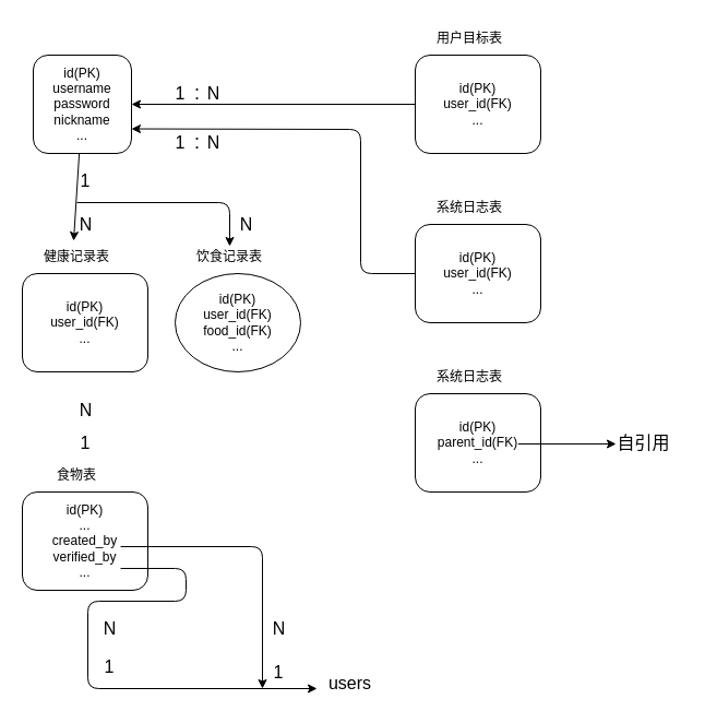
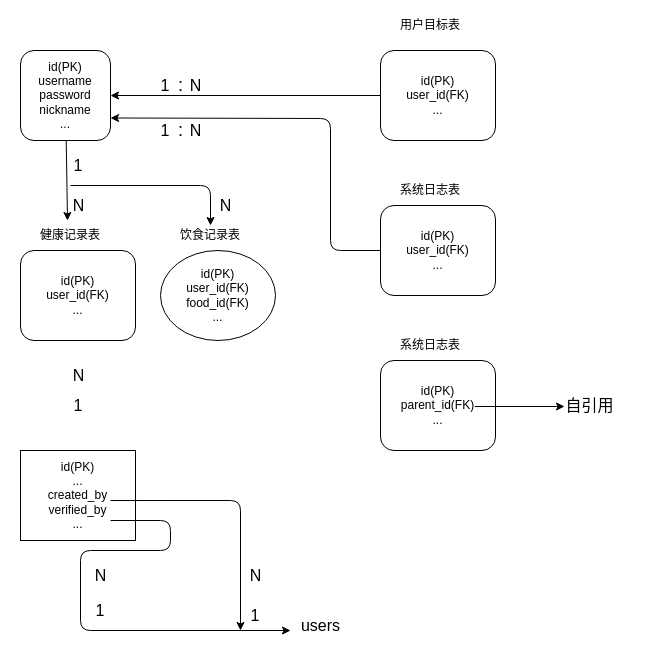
  <mxCell id="0" />
  <mxCell id="1" parent="0" />
- <mxCell id="2" value="id(PK)&lt;br&gt;username&lt;br&gt;password&lt;br&gt;nickname&lt;br&gt;..." style="rounded=1;whiteSpace=wrap;html=1;" vertex="1" parent="1"><mxGeometry x="30" y="50" width="90" height="90" as="geometry" /></mxCell>
+ <mxCell id="2" value="id(PK)&lt;br&gt;username&lt;br&gt;password&lt;br&gt;nickname&lt;br&gt;..." style="rounded=1;whiteSpace=wrap;html=1;" vertex="1" parent="1"><mxGeometry x="20" y="50" width="90" height="90" as="geometry" /></mxCell>
  <mxCell id="3" value="&lt;span style=&quot;color: rgb(0, 0, 0);&quot;&gt;id(PK)&lt;/span&gt;&lt;br style=&quot;color: rgb(63, 63, 63); scrollbar-color: rgb(226, 226, 226) rgb(251, 251, 251);&quot;&gt;&lt;span style=&quot;color: rgb(0, 0, 0);&quot;&gt;user_id(FK)&lt;br&gt;...&lt;/span&gt;" style="rounded=1;whiteSpace=wrap;html=1;" vertex="1" parent="1"><mxGeometry x="20" y="250" width="115" height="90" as="geometry" /></mxCell>
  <mxCell id="4" value="健康记录表" style="text;html=1;align=center;verticalAlign=middle;whiteSpace=wrap;rounded=0;" vertex="1" parent="1"><mxGeometry x="35" y="220" width="70" height="30" as="geometry" /></mxCell>
  <mxCell id="5" style="edgeStyle=none;html=1;" edge="1" parent="1" source="2"><mxGeometry relative="1" as="geometry"><mxPoint x="67" y="220" as="targetPoint" /></mxGeometry></mxCell>
  <mxCell id="6" value="&lt;font style=&quot;font-size: 16px;&quot;&gt;1&lt;/font&gt;" style="text;html=1;align=center;verticalAlign=middle;whiteSpace=wrap;rounded=0;" vertex="1" parent="1"><mxGeometry x="47.5" y="150" width="60" height="30" as="geometry" /></mxCell>
  <mxCell id="7" value="" style="endArrow=classic;html=1;" edge="1" parent="1"><mxGeometry width="50" height="50" relative="1" as="geometry"><mxPoint x="70" y="185" as="sourcePoint" /><mxPoint x="210" y="225" as="targetPoint" /><Array as="points"><mxPoint x="210" y="185" /></Array></mxGeometry></mxCell>
  <mxCell id="8" value="&lt;font style=&quot;font-size: 16px;&quot;&gt;N&lt;/font&gt;" style="text;html=1;align=center;verticalAlign=middle;resizable=0;points=[];autosize=1;strokeColor=none;fillColor=none;" vertex="1" parent="1"><mxGeometry x="57.5" y="190" width="40" height="30" as="geometry" /></mxCell>
  <mxCell id="9" value="&lt;span style=&quot;color: rgb(0, 0, 0);&quot;&gt;id(PK)&lt;/span&gt;&lt;br style=&quot;color: rgb(63, 63, 63); scrollbar-color: rgb(226, 226, 226) rgb(251, 251, 251);&quot;&gt;&lt;span style=&quot;color: rgb(0, 0, 0);&quot;&gt;user_id(FK)&lt;/span&gt;&lt;br style=&quot;color: rgb(63, 63, 63); scrollbar-color: rgb(226, 226, 226) rgb(251, 251, 251);&quot;&gt;&lt;span style=&quot;color: rgb(0, 0, 0);&quot;&gt;food_id(FK)&lt;br&gt;...&lt;/span&gt;" style="ellipse;whiteSpace=wrap;html=1;" vertex="1" parent="1"><mxGeometry x="160" y="250" width="115" height="90" as="geometry" /></mxCell>
  <mxCell id="10" value="饮食记录表" style="text;html=1;align=center;verticalAlign=middle;whiteSpace=wrap;rounded=0;" vertex="1" parent="1"><mxGeometry x="175" y="220" width="70" height="30" as="geometry" /></mxCell>
  <mxCell id="11" value="&lt;font style=&quot;font-size: 16px;&quot;&gt;N&lt;/font&gt;" style="text;html=1;align=center;verticalAlign=middle;resizable=0;points=[];autosize=1;strokeColor=none;fillColor=none;" vertex="1" parent="1"><mxGeometry x="205" y="190" width="40" height="30" as="geometry" /></mxCell>
- <mxCell id="12" value="&lt;span style=&quot;color: rgb(0, 0, 0);&quot;&gt;id(PK)&lt;/span&gt;&lt;br style=&quot;color: rgb(63, 63, 63); scrollbar-color: rgb(226, 226, 226) rgb(251, 251, 251);&quot;&gt;...&lt;br&gt;created_by&lt;br&gt;verified_by&lt;br&gt;..." style="rounded=1;whiteSpace=wrap;html=1;" vertex="1" parent="1"><mxGeometry x="20" y="450" width="115" height="90" as="geometry" /></mxCell>
- <mxCell id="13" value="食物表" style="text;html=1;align=center;verticalAlign=middle;whiteSpace=wrap;rounded=0;" vertex="1" parent="1"><mxGeometry x="35" y="420" width="70" height="30" as="geometry" /></mxCell>
+ <mxCell id="12" value="&lt;span style=&quot;color: rgb(0, 0, 0);&quot;&gt;id(PK)&lt;/span&gt;&lt;br style=&quot;color: rgb(63, 63, 63); scrollbar-color: rgb(226, 226, 226) rgb(251, 251, 251);&quot;&gt;...&lt;br&gt;created_by&lt;br&gt;verified_by&lt;br&gt;..." style="whiteSpace=wrap;html=1;rounded=0;" vertex="1" parent="1"><mxGeometry x="20" y="450" width="115" height="90" as="geometry" /></mxCell>
  <mxCell id="14" value="&lt;font style=&quot;font-size: 16px;&quot;&gt;N&lt;/font&gt;" style="text;html=1;align=center;verticalAlign=middle;resizable=0;points=[];autosize=1;strokeColor=none;fillColor=none;" vertex="1" parent="1"><mxGeometry x="57.5" y="360" width="40" height="30" as="geometry" /></mxCell>
  <mxCell id="15" value="&lt;font style=&quot;font-size: 16px;&quot;&gt;1&lt;/font&gt;" style="text;html=1;align=center;verticalAlign=middle;whiteSpace=wrap;rounded=0;" vertex="1" parent="1"><mxGeometry x="47.5" y="390" width="60" height="30" as="geometry" /></mxCell>
  <mxCell id="16" value="" style="endArrow=classic;html=1;exitX=0.783;exitY=0.556;exitDx=0;exitDy=0;exitPerimeter=0;" edge="1" parent="1" source="12"><mxGeometry width="50" height="50" relative="1" as="geometry"><mxPoint x="370" y="370" as="sourcePoint" /><mxPoint x="240" y="630" as="targetPoint" /><Array as="points"><mxPoint x="240" y="500" /></Array></mxGeometry></mxCell>
  <mxCell id="17" value="" style="endArrow=classic;html=1;exitX=0.783;exitY=0.778;exitDx=0;exitDy=0;exitPerimeter=0;" edge="1" parent="1" source="12"><mxGeometry width="50" height="50" relative="1" as="geometry"><mxPoint x="120" y="510" as="sourcePoint" /><mxPoint x="290" y="630" as="targetPoint" /><Array as="points"><mxPoint x="170" y="520" /><mxPoint x="170" y="550" /><mxPoint x="80" y="550" /><mxPoint x="80" y="630" /></Array></mxGeometry></mxCell>
  <mxCell id="18" value="users" style="text;html=1;align=center;verticalAlign=middle;resizable=0;points=[];autosize=1;strokeColor=none;fillColor=none;fontSize=16;" vertex="1" parent="1"><mxGeometry x="290" y="610" width="60" height="30" as="geometry" /></mxCell>
  <mxCell id="19" value="&lt;font style=&quot;font-size: 16px;&quot;&gt;1&lt;/font&gt;" style="text;html=1;align=center;verticalAlign=middle;whiteSpace=wrap;rounded=0;" vertex="1" parent="1"><mxGeometry x="225" y="605" width="60" height="20" as="geometry" /></mxCell>
  <mxCell id="20" value="&lt;font style=&quot;font-size: 16px;&quot;&gt;N&lt;/font&gt;" style="text;html=1;align=center;verticalAlign=middle;resizable=0;points=[];autosize=1;strokeColor=none;fillColor=none;" vertex="1" parent="1"><mxGeometry x="235" y="560" width="40" height="30" as="geometry" /></mxCell>
  <mxCell id="21" value="&lt;font style=&quot;font-size: 16px;&quot;&gt;1&lt;/font&gt;" style="text;html=1;align=center;verticalAlign=middle;whiteSpace=wrap;rounded=0;" vertex="1" parent="1"><mxGeometry x="70" y="595" width="60" height="30" as="geometry" /></mxCell>
  <mxCell id="22" value="&lt;font style=&quot;font-size: 16px;&quot;&gt;N&lt;/font&gt;" style="text;html=1;align=center;verticalAlign=middle;resizable=0;points=[];autosize=1;strokeColor=none;fillColor=none;" vertex="1" parent="1"><mxGeometry x="80" y="560" width="40" height="30" as="geometry" /></mxCell>
  <mxCell id="23" style="edgeStyle=none;html=1;entryX=1;entryY=0.5;entryDx=0;entryDy=0;" edge="1" parent="1" source="24" target="2"><mxGeometry relative="1" as="geometry" /></mxCell>
  <mxCell id="24" value="&lt;span style=&quot;color: rgb(0, 0, 0);&quot;&gt;id(PK)&lt;/span&gt;&lt;br style=&quot;color: rgb(63, 63, 63); scrollbar-color: rgb(226, 226, 226) rgb(251, 251, 251);&quot;&gt;&lt;span style=&quot;color: rgb(0, 0, 0);&quot;&gt;user_id(FK)&lt;br&gt;&lt;/span&gt;..." style="rounded=1;whiteSpace=wrap;html=1;" vertex="1" parent="1"><mxGeometry x="380" y="50" width="115" height="90" as="geometry" /></mxCell>
- <mxCell id="25" value="用户目标表" style="text;html=1;align=center;verticalAlign=middle;whiteSpace=wrap;rounded=0;" vertex="1" parent="1"><mxGeometry x="395" y="20" width="70" height="30" as="geometry" /></mxCell>
+ <mxCell id="25" value="用户目标表" style="text;html=1;align=center;verticalAlign=middle;whiteSpace=wrap;rounded=0;" vertex="1" parent="1"><mxGeometry x="395" y="10" width="70" height="30" as="geometry" /></mxCell>
  <mxCell id="26" value="&lt;font style=&quot;font-size: 16px;&quot;&gt;1&lt;/font&gt;" style="text;html=1;align=center;verticalAlign=middle;whiteSpace=wrap;rounded=0;" vertex="1" parent="1"><mxGeometry x="135" y="70" width="60" height="30" as="geometry" /></mxCell>
  <mxCell id="27" value="&lt;font style=&quot;font-size: 16px;&quot;&gt;N&lt;/font&gt;" style="text;html=1;align=center;verticalAlign=middle;resizable=0;points=[];autosize=1;strokeColor=none;fillColor=none;" vertex="1" parent="1"><mxGeometry x="175" y="70" width="40" height="30" as="geometry" /></mxCell>
  <mxCell id="28" value=":" style="text;html=1;align=center;verticalAlign=middle;resizable=0;points=[];autosize=1;strokeColor=none;fillColor=none;fontSize=18;" vertex="1" parent="1"><mxGeometry x="165" y="65" width="30" height="40" as="geometry" /></mxCell>
  <mxCell id="29" style="edgeStyle=none;html=1;entryX=1;entryY=0.75;entryDx=0;entryDy=0;" edge="1" parent="1" source="30" target="2"><mxGeometry relative="1" as="geometry"><Array as="points"><mxPoint x="330" y="250" /><mxPoint x="330" y="118" /></Array></mxGeometry></mxCell>
  <mxCell id="30" value="&lt;span style=&quot;color: rgb(0, 0, 0);&quot;&gt;id(PK)&lt;/span&gt;&lt;br style=&quot;color: rgb(63, 63, 63); scrollbar-color: rgb(226, 226, 226) rgb(251, 251, 251);&quot;&gt;&lt;span style=&quot;color: rgb(0, 0, 0);&quot;&gt;user_id(FK)&lt;br&gt;&lt;/span&gt;..." style="rounded=1;whiteSpace=wrap;html=1;" vertex="1" parent="1"><mxGeometry x="380" y="205" width="115" height="90" as="geometry" /></mxCell>
  <mxCell id="31" value="系统日志表" style="text;html=1;align=center;verticalAlign=middle;whiteSpace=wrap;rounded=0;" vertex="1" parent="1"><mxGeometry x="395" y="175" width="70" height="30" as="geometry" /></mxCell>
  <mxCell id="32" value="&lt;font style=&quot;font-size: 16px;&quot;&gt;1&lt;/font&gt;" style="text;html=1;align=center;verticalAlign=middle;whiteSpace=wrap;rounded=0;" vertex="1" parent="1"><mxGeometry x="135" y="115" width="60" height="30" as="geometry" /></mxCell>
  <mxCell id="33" value="&lt;font style=&quot;font-size: 16px;&quot;&gt;N&lt;/font&gt;" style="text;html=1;align=center;verticalAlign=middle;resizable=0;points=[];autosize=1;strokeColor=none;fillColor=none;" vertex="1" parent="1"><mxGeometry x="175" y="115" width="40" height="30" as="geometry" /></mxCell>
  <mxCell id="34" value=":" style="text;html=1;align=center;verticalAlign=middle;resizable=0;points=[];autosize=1;strokeColor=none;fillColor=none;fontSize=18;" vertex="1" parent="1"><mxGeometry x="165" y="110" width="30" height="40" as="geometry" /></mxCell>
  <mxCell id="35" value="&lt;span style=&quot;color: rgb(0, 0, 0);&quot;&gt;id(PK)&lt;/span&gt;&lt;br style=&quot;color: rgb(63, 63, 63); scrollbar-color: rgb(226, 226, 226) rgb(251, 251, 251);&quot;&gt;&lt;span style=&quot;color: rgb(0, 0, 0);&quot;&gt;parent_id(FK)&lt;br&gt;&lt;/span&gt;..." style="rounded=1;whiteSpace=wrap;html=1;" vertex="1" parent="1"><mxGeometry x="380" y="360" width="115" height="90" as="geometry" /></mxCell>
  <mxCell id="36" value="系统日志表" style="text;html=1;align=center;verticalAlign=middle;whiteSpace=wrap;rounded=0;" vertex="1" parent="1"><mxGeometry x="395" y="330" width="70" height="30" as="geometry" /></mxCell>
  <mxCell id="37" value="自引用" style="text;html=1;align=center;verticalAlign=middle;resizable=0;points=[];autosize=1;strokeColor=none;fillColor=none;fontSize=16;" vertex="1" parent="1"><mxGeometry x="554" y="390" width="70" height="30" as="geometry" /></mxCell>
  <mxCell id="38" value="" style="endArrow=classic;html=1;" edge="1" parent="1"><mxGeometry width="50" height="50" relative="1" as="geometry"><mxPoint x="474.35" y="406" as="sourcePoint" /><mxPoint x="564" y="406" as="targetPoint" /></mxGeometry></mxCell>
